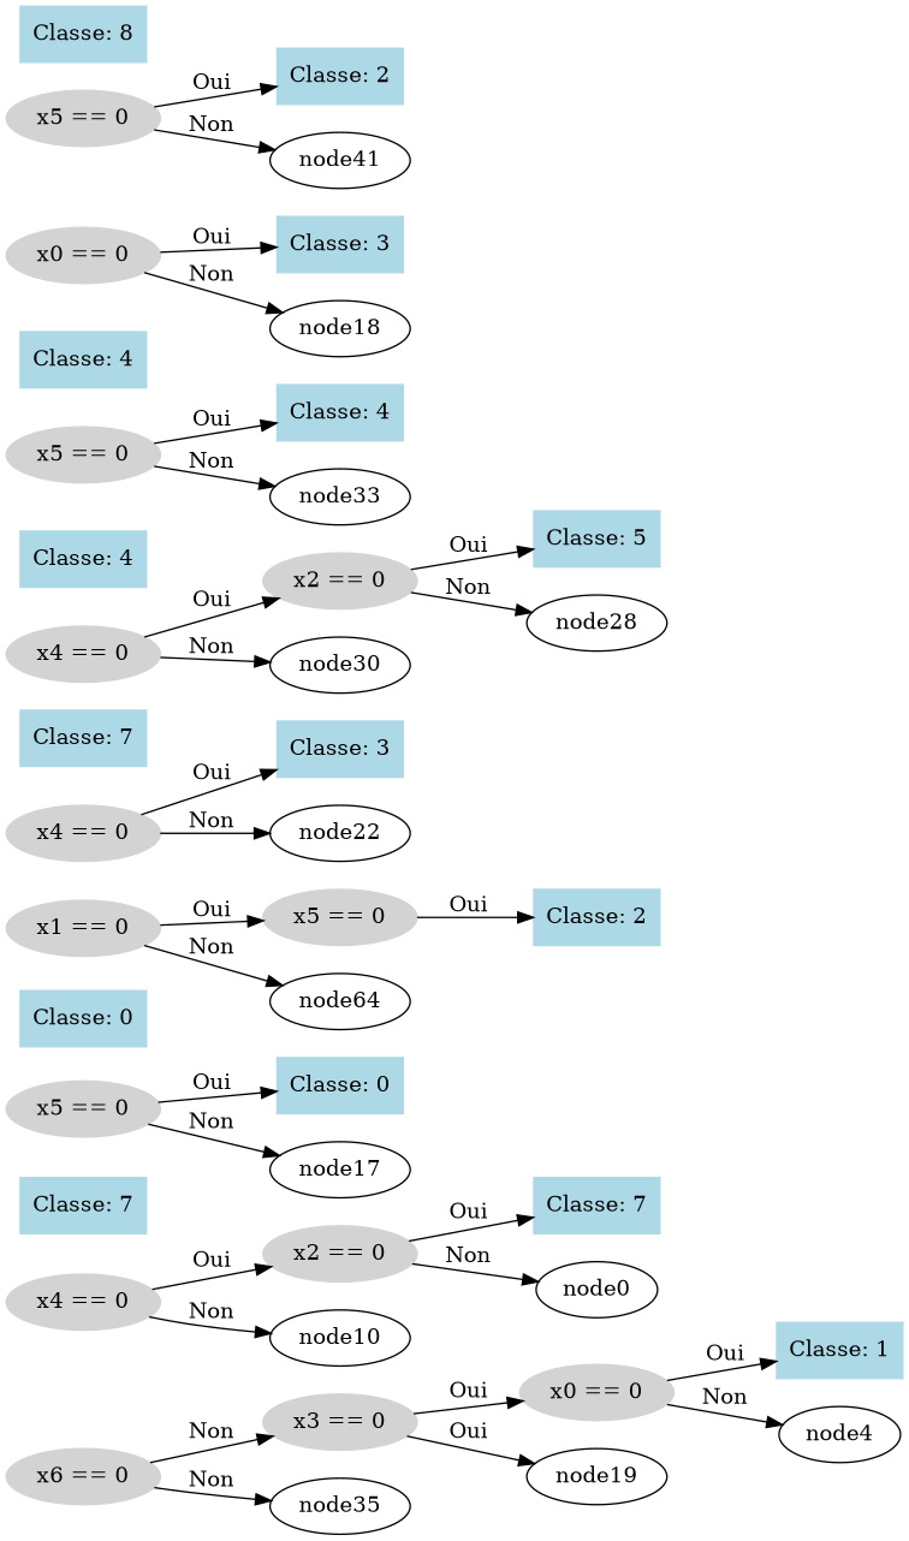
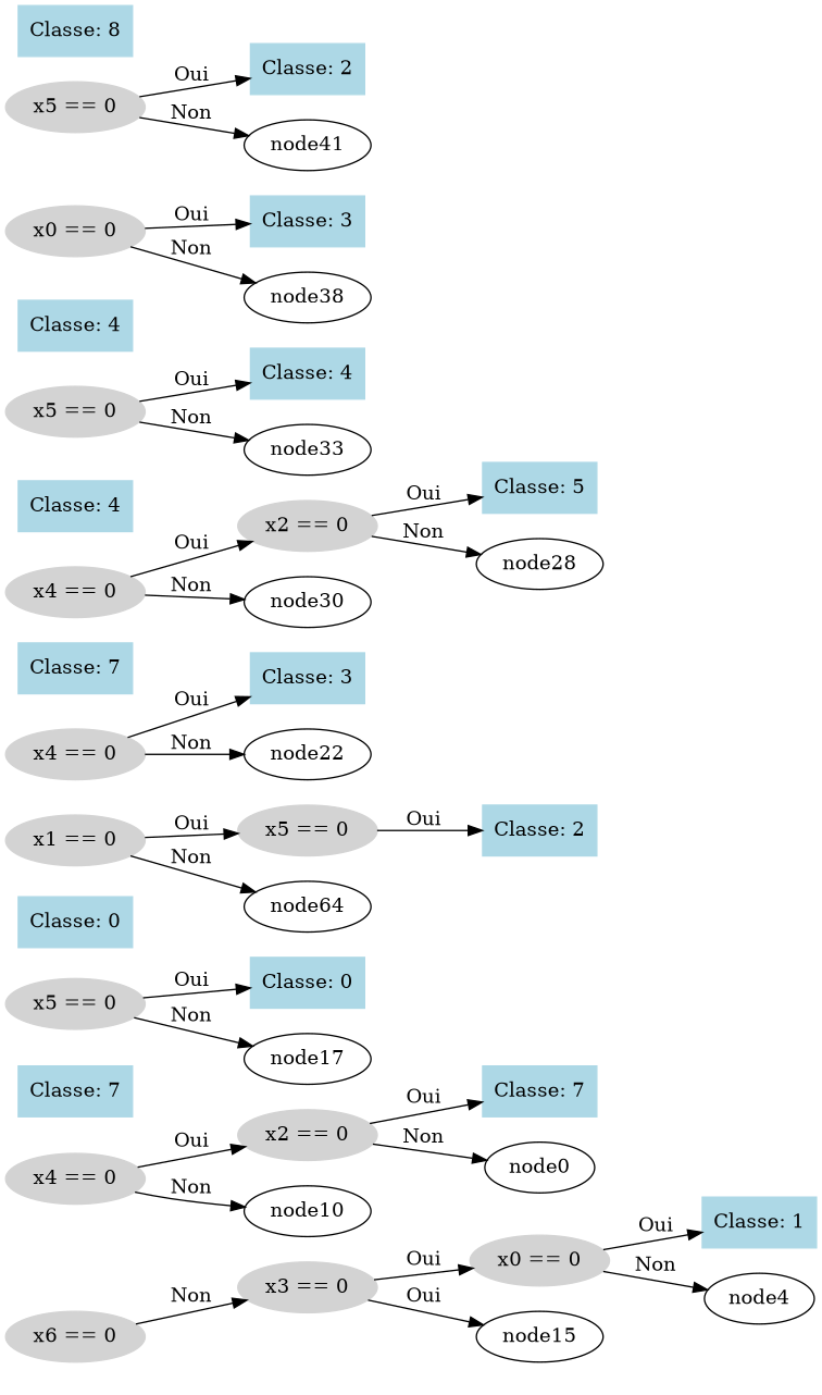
  digraph {
    rankdir=LR
    node [color=lightblue shape=box style=filled]
    n1 [color=lightgray label="x6 == 0" shape=ellipse]
    n2 [color=lightgray label="x3 == 0" shape=ellipse]
-   node35 [color="" shape="" style=""]
    n4 [color=lightgray label="x0 == 0" shape=ellipse]
-   node15 [label=node19 color="" shape="" style=""]
+   node15 [color="" shape="" style=""]
    n6 [label="Classe: 1"]
    node4 [color="" shape="" style=""]
    n8 [color=lightgray label="x4 == 0" shape=ellipse]
    n9 [color=lightgray label="x2 == 0" shape=ellipse]
    node10 [color="" shape="" style=""]
    n11 [label="Classe: 7"]
    n12 [label=node0 color="" shape="" style=""]
    n13 [label="Classe: 7"]
    n14 [color=lightgray label="x5 == 0" shape=ellipse]
    n15 [label="Classe: 0"]
    n16 [label=node17 color="" shape="" style=""]
    n17 [label="Classe: 0"]
    n18 [color=lightgray label="x1 == 0" shape=ellipse]
    n19 [color=lightgray label="x5 == 0" shape=ellipse]
    n20 [label=node64 color="" shape="" style=""]
    n21 [label="Classe: 2"]
    n22 [color=lightgray label="x4 == 0" shape=ellipse]
    n23 [label="Classe: 3"]
    node22 [color="" shape="" style=""]
    n25 [label="Classe: 7"]
    n26 [color=lightgray label="x4 == 0" shape=ellipse]
    n27 [color=lightgray label="x2 == 0" shape=ellipse]
    node30 [color="" shape="" style=""]
    n29 [label="Classe: 5"]
    node28 [color="" shape="" style=""]
    n31 [label="Classe: 4"]
    n32 [color=lightgray label="x5 == 0" shape=ellipse]
    n33 [label="Classe: 4"]
    node33 [color="" shape="" style=""]
    n35 [label="Classe: 4"]
    n36 [color=lightgray label="x0 == 0" shape=ellipse]
    n37 [label="Classe: 3"]
-   node38 [label=node18 color="" shape="" style=""]
+   node38 [color="" shape="" style=""]
    n39 [color=lightgray label="x5 == 0" shape=ellipse]
    n40 [label="Classe: 2"]
    node41 [color="" shape="" style=""]
    n42 [label="Classe: 8"]
    n1 -> n2 [label=Non]
-   n1 -> node35 [label=Non]
    n2 -> n4 [label=Oui]
    n2 -> node15 [label=Oui]
    n4 -> n6 [label=Oui]
    n4 -> node4 [label=Non]
    n8 -> n9 [label=Oui]
    n8 -> node10 [label=Non]
    n9 -> n11 [label=Oui]
    n9 -> n12 [label=Non]
    n14 -> n15 [label=Oui]
    n14 -> n16 [label=Non]
    n18 -> n19 [label=Oui]
    n18 -> n20 [label=Non]
    n19 -> n21 [label=Oui]
    n22 -> n23 [label=Oui]
    n22 -> node22 [label=Non]
    n26 -> n27 [label=Oui]
    n26 -> node30 [label=Non]
    n27 -> n29 [label=Oui]
    n27 -> node28 [label=Non]
    n32 -> n33 [label=Oui]
    n32 -> node33 [label=Non]
    n36 -> n37 [label=Oui]
    n36 -> node38 [label=Non]
    n39 -> n40 [label=Oui]
    n39 -> node41 [label=Non]
  }
